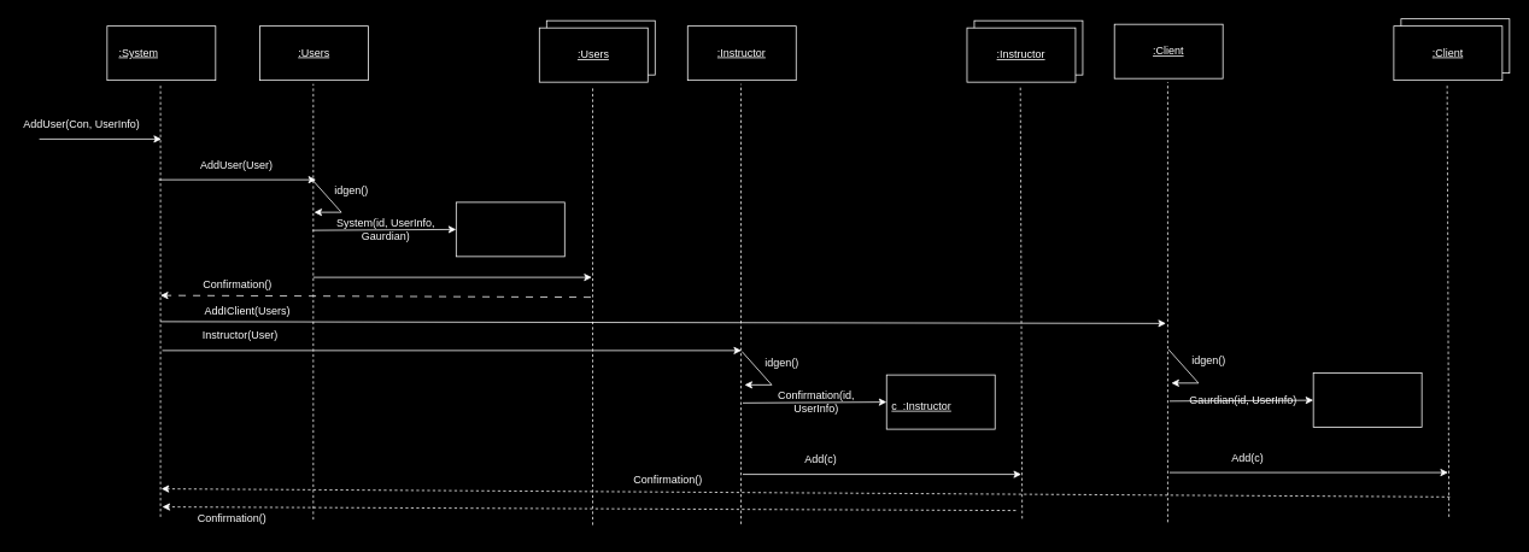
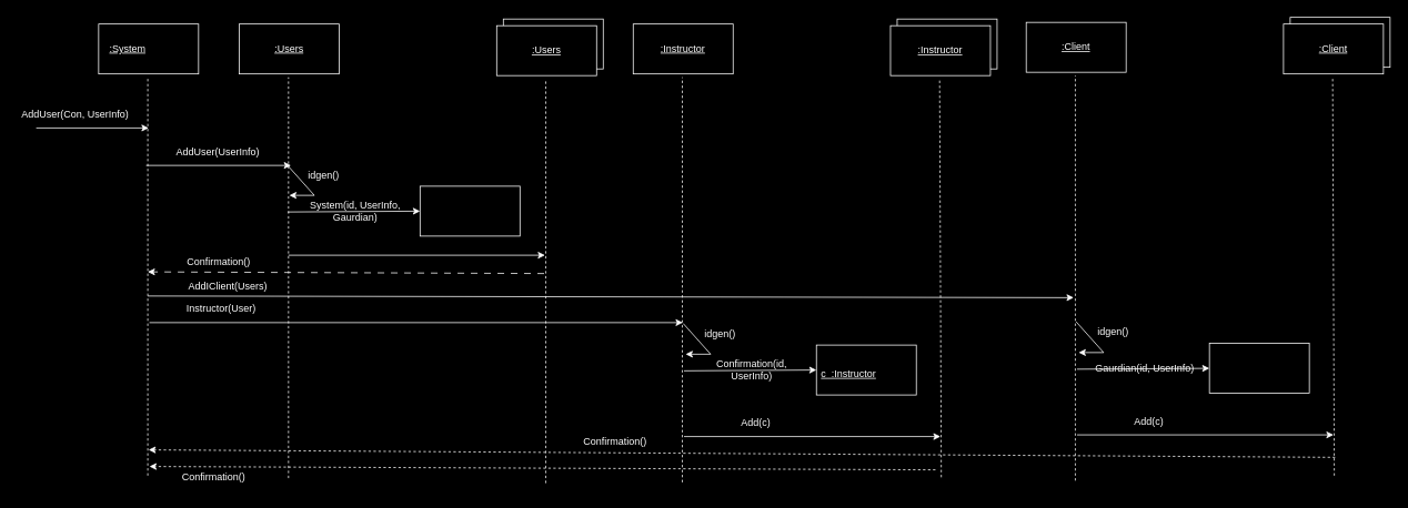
  <mxCell id="0" />
  <mxCell id="1" parent="0" />
  <mxCell id="2" value="" style="rounded=0;whiteSpace=wrap;html=1;fillColor=#000000;strokeColor=#FFFFFF;" parent="1" vertex="1"><mxGeometry x="604" y="22" width="120" height="60" as="geometry" /></mxCell>
  <mxCell id="3" value="" style="endArrow=classic;html=1;rounded=0;strokeColor=#FFFFFF;" parent="1" edge="1"><mxGeometry width="50" height="50" relative="1" as="geometry"><mxPoint x="43" y="153" as="sourcePoint" /><mxPoint x="178" y="153" as="targetPoint" /></mxGeometry></mxCell>
  <mxCell id="4" value="" style="endArrow=none;dashed=1;html=1;rounded=0;strokeColor=#FFFFFF;" parent="1" edge="1"><mxGeometry width="50" height="50" relative="1" as="geometry"><mxPoint x="177" y="571" as="sourcePoint" /><mxPoint x="177" y="92" as="targetPoint" /></mxGeometry></mxCell>
  <mxCell id="5" value="" style="rounded=0;whiteSpace=wrap;html=1;fillColor=#000000;strokeColor=#FFFFFF;" parent="1" vertex="1"><mxGeometry x="118" y="28" width="120" height="60" as="geometry" /></mxCell>
  <mxCell id="6" value="&lt;font color=&quot;#ffffff&quot;&gt;&lt;u&gt;:System&lt;/u&gt;&lt;/font&gt;" style="text;html=1;align=center;verticalAlign=middle;whiteSpace=wrap;rounded=0;" parent="1" vertex="1"><mxGeometry x="123" y="43" width="60" height="30" as="geometry" /></mxCell>
  <mxCell id="7" value="&lt;font color=&quot;#ffffff&quot;&gt;AddUser(Con, UserInfo)&lt;/font&gt;" style="text;html=1;align=center;verticalAlign=middle;whiteSpace=wrap;rounded=0;" parent="1" vertex="1"><mxGeometry x="20" y="122" width="140" height="30" as="geometry" /></mxCell>
  <mxCell id="8" value="" style="endArrow=classic;html=1;rounded=0;strokeColor=#FFFFFF;" parent="1" edge="1"><mxGeometry width="50" height="50" relative="1" as="geometry"><mxPoint x="175" y="198" as="sourcePoint" /><mxPoint x="349" y="198" as="targetPoint" /></mxGeometry></mxCell>
  <mxCell id="9" value="" style="endArrow=none;dashed=1;html=1;rounded=0;strokeColor=#FFFFFF;" parent="1" edge="1"><mxGeometry width="50" height="50" relative="1" as="geometry"><mxPoint x="346" y="574" as="sourcePoint" /><mxPoint x="346" y="92" as="targetPoint" /></mxGeometry></mxCell>
  <mxCell id="10" value="" style="rounded=0;whiteSpace=wrap;html=1;fillColor=#000000;strokeColor=#FFFFFF;" parent="1" vertex="1"><mxGeometry x="287" y="28" width="120" height="60" as="geometry" /></mxCell>
  <mxCell id="11" value="&lt;font color=&quot;#ffffff&quot;&gt;&lt;u&gt;:Users&lt;/u&gt;&lt;/font&gt;" style="text;html=1;align=center;verticalAlign=middle;whiteSpace=wrap;rounded=0;" parent="1" vertex="1"><mxGeometry x="317" y="43" width="60" height="30" as="geometry" /></mxCell>
- <mxCell id="12" value="&lt;font color=&quot;#ffffff&quot;&gt;AddUser(User)&lt;/font&gt;" style="text;html=1;align=center;verticalAlign=middle;whiteSpace=wrap;rounded=0;" parent="1" vertex="1"><mxGeometry x="194" y="167" width="135" height="30" as="geometry" /></mxCell>
+ <mxCell id="12" value="&lt;font color=&quot;#ffffff&quot;&gt;AddUser(UserInfo)&lt;/font&gt;" style="text;html=1;align=center;verticalAlign=middle;whiteSpace=wrap;rounded=0;" parent="1" vertex="1"><mxGeometry x="194" y="167" width="135" height="30" as="geometry" /></mxCell>
  <mxCell id="13" value="" style="endArrow=classic;html=1;rounded=0;strokeColor=#FFFFFF;" parent="1" edge="1"><mxGeometry width="50" height="50" relative="1" as="geometry"><mxPoint x="344" y="197" as="sourcePoint" /><mxPoint x="347" y="234" as="targetPoint" /><Array as="points"><mxPoint x="377" y="234" /></Array></mxGeometry></mxCell>
  <mxCell id="14" value="&lt;font color=&quot;#ffffff&quot;&gt;idgen()&lt;/font&gt;" style="text;html=1;align=center;verticalAlign=middle;whiteSpace=wrap;rounded=0;" parent="1" vertex="1"><mxGeometry x="321" y="195" width="135" height="30" as="geometry" /></mxCell>
  <mxCell id="15" value="" style="endArrow=classic;html=1;rounded=0;strokeColor=#FFFFFF;entryX=0;entryY=0.5;entryDx=0;entryDy=0;" parent="1" target="16" edge="1"><mxGeometry width="50" height="50" relative="1" as="geometry"><mxPoint x="345" y="254" as="sourcePoint" /><mxPoint x="479" y="254" as="targetPoint" /></mxGeometry></mxCell>
  <mxCell id="16" value="" style="rounded=0;whiteSpace=wrap;html=1;fillColor=#000000;strokeColor=#FFFFFF;" parent="1" vertex="1"><mxGeometry x="504" y="223" width="120" height="60" as="geometry" /></mxCell>
  <mxCell id="17" value="&lt;font color=&quot;#ffffff&quot;&gt;System(id, UserInfo, Gaurdian)&lt;/font&gt;" style="text;html=1;align=center;verticalAlign=middle;whiteSpace=wrap;rounded=0;" parent="1" vertex="1"><mxGeometry x="359" y="238" width="135" height="30" as="geometry" /></mxCell>
  <mxCell id="18" value="" style="endArrow=classic;html=1;rounded=0;strokeColor=#FFFFFF;" parent="1" edge="1"><mxGeometry width="50" height="50" relative="1" as="geometry"><mxPoint x="346" y="306" as="sourcePoint" /><mxPoint x="654" y="306" as="targetPoint" /></mxGeometry></mxCell>
  <mxCell id="19" value="" style="endArrow=none;dashed=1;html=1;rounded=0;strokeColor=#FFFFFF;" parent="1" edge="1"><mxGeometry width="50" height="50" relative="1" as="geometry"><mxPoint x="655" y="580" as="sourcePoint" /><mxPoint x="655" y="94" as="targetPoint" /></mxGeometry></mxCell>
  <mxCell id="20" value="" style="rounded=0;whiteSpace=wrap;html=1;fillColor=#000000;strokeColor=#FFFFFF;" parent="1" vertex="1"><mxGeometry x="596" y="30" width="120" height="60" as="geometry" /></mxCell>
  <mxCell id="21" value="&lt;font color=&quot;#ffffff&quot;&gt;&lt;u&gt;:Users&lt;/u&gt;&lt;/font&gt;" style="text;html=1;align=center;verticalAlign=middle;whiteSpace=wrap;rounded=0;" parent="1" vertex="1"><mxGeometry x="626" y="45" width="60" height="30" as="geometry" /></mxCell>
  <mxCell id="22" value="" style="endArrow=classic;html=1;rounded=0;strokeColor=#FFFFFF;" parent="1" edge="1"><mxGeometry width="50" height="50" relative="1" as="geometry"><mxPoint x="179" y="387" as="sourcePoint" /><mxPoint x="819.5" y="387" as="targetPoint" /></mxGeometry></mxCell>
  <mxCell id="23" value="&lt;font color=&quot;#ffffff&quot;&gt;Instructor(User)&lt;/font&gt;" style="text;html=1;align=center;verticalAlign=middle;whiteSpace=wrap;rounded=0;" parent="1" vertex="1"><mxGeometry x="198" y="356" width="135" height="30" as="geometry" /></mxCell>
  <mxCell id="24" value="" style="rounded=0;whiteSpace=wrap;html=1;fillColor=#000000;strokeColor=#FFFFFF;" parent="1" vertex="1"><mxGeometry x="1077" y="22" width="120" height="60" as="geometry" /></mxCell>
  <mxCell id="25" value="" style="endArrow=none;dashed=1;html=1;rounded=0;strokeColor=#FFFFFF;" parent="1" edge="1"><mxGeometry width="50" height="50" relative="1" as="geometry"><mxPoint x="819" y="579" as="sourcePoint" /><mxPoint x="819" y="92" as="targetPoint" /></mxGeometry></mxCell>
  <mxCell id="26" value="" style="rounded=0;whiteSpace=wrap;html=1;fillColor=#000000;strokeColor=#FFFFFF;" parent="1" vertex="1"><mxGeometry x="760" y="28" width="120" height="60" as="geometry" /></mxCell>
  <mxCell id="27" value="&lt;font color=&quot;#ffffff&quot;&gt;&lt;u&gt;:Instructor&lt;/u&gt;&lt;/font&gt;" style="text;html=1;align=center;verticalAlign=middle;whiteSpace=wrap;rounded=0;" parent="1" vertex="1"><mxGeometry x="790" y="43" width="60" height="30" as="geometry" /></mxCell>
  <mxCell id="28" value="" style="endArrow=classic;html=1;rounded=0;strokeColor=#FFFFFF;" parent="1" edge="1"><mxGeometry width="50" height="50" relative="1" as="geometry"><mxPoint x="820" y="388" as="sourcePoint" /><mxPoint x="823" y="425" as="targetPoint" /><Array as="points"><mxPoint x="853" y="425" /></Array></mxGeometry></mxCell>
  <mxCell id="29" value="&lt;font color=&quot;#ffffff&quot;&gt;idgen()&lt;/font&gt;" style="text;html=1;align=center;verticalAlign=middle;whiteSpace=wrap;rounded=0;" parent="1" vertex="1"><mxGeometry x="797" y="386" width="135" height="30" as="geometry" /></mxCell>
  <mxCell id="30" value="" style="endArrow=classic;html=1;rounded=0;strokeColor=#FFFFFF;entryX=0;entryY=0.5;entryDx=0;entryDy=0;" parent="1" target="31" edge="1"><mxGeometry width="50" height="50" relative="1" as="geometry"><mxPoint x="821" y="445" as="sourcePoint" /><mxPoint x="955" y="445" as="targetPoint" /></mxGeometry></mxCell>
  <mxCell id="31" value="" style="rounded=0;whiteSpace=wrap;html=1;fillColor=#000000;strokeColor=#FFFFFF;" parent="1" vertex="1"><mxGeometry x="980" y="414" width="120" height="60" as="geometry" /></mxCell>
  <mxCell id="32" value="&lt;font color=&quot;#ffffff&quot;&gt;&lt;u&gt;c&amp;nbsp; :Instructor&lt;/u&gt;&lt;/font&gt;" style="text;html=1;align=center;verticalAlign=middle;whiteSpace=wrap;rounded=0;" parent="1" vertex="1"><mxGeometry x="984" y="434" width="70" height="30" as="geometry" /></mxCell>
  <mxCell id="33" value="&lt;font color=&quot;#ffffff&quot;&gt;Confirmation(id, UserInfo)&lt;/font&gt;" style="text;html=1;align=center;verticalAlign=middle;whiteSpace=wrap;rounded=0;" parent="1" vertex="1"><mxGeometry x="835" y="429" width="135" height="30" as="geometry" /></mxCell>
  <mxCell id="34" value="" style="endArrow=classic;html=1;rounded=0;strokeColor=#FFFFFF;" parent="1" edge="1"><mxGeometry width="50" height="50" relative="1" as="geometry"><mxPoint x="821" y="524" as="sourcePoint" /><mxPoint x="1129" y="524" as="targetPoint" /></mxGeometry></mxCell>
  <mxCell id="35" value="&lt;font color=&quot;#ffffff&quot;&gt;Add(c)&lt;/font&gt;" style="text;html=1;align=center;verticalAlign=middle;whiteSpace=wrap;rounded=0;" parent="1" vertex="1"><mxGeometry x="840" y="493" width="135" height="30" as="geometry" /></mxCell>
  <mxCell id="36" value="" style="endArrow=none;dashed=1;html=1;rounded=0;strokeColor=#FFFFFF;" parent="1" edge="1"><mxGeometry width="50" height="50" relative="1" as="geometry"><mxPoint x="1130" y="573" as="sourcePoint" /><mxPoint x="1128" y="94" as="targetPoint" /></mxGeometry></mxCell>
  <mxCell id="37" value="" style="rounded=0;whiteSpace=wrap;html=1;fillColor=#000000;strokeColor=#FFFFFF;" parent="1" vertex="1"><mxGeometry x="1069" y="30" width="120" height="60" as="geometry" /></mxCell>
  <mxCell id="38" value="&lt;font color=&quot;#ffffff&quot;&gt;&lt;u&gt;:Instructor&lt;/u&gt;&lt;/font&gt;" style="text;html=1;align=center;verticalAlign=middle;whiteSpace=wrap;rounded=0;" parent="1" vertex="1"><mxGeometry x="1099" y="45" width="60" height="30" as="geometry" /></mxCell>
  <mxCell id="39" value="" style="endArrow=classic;html=1;rounded=0;strokeColor=#FFFFFF;dashed=1;dashPattern=8 8;" parent="1" edge="1"><mxGeometry width="50" height="50" relative="1" as="geometry"><mxPoint x="653" y="328" as="sourcePoint" /><mxPoint x="177" y="326" as="targetPoint" /></mxGeometry></mxCell>
  <mxCell id="40" value="&lt;font color=&quot;#ffffff&quot;&gt;Confirmation()&lt;/font&gt;" style="text;html=1;align=center;verticalAlign=middle;whiteSpace=wrap;rounded=0;" parent="1" vertex="1"><mxGeometry x="195" y="299" width="135" height="30" as="geometry" /></mxCell>
  <mxCell id="41" value="" style="endArrow=classic;html=1;rounded=0;strokeColor=#FFFFFF;dashed=1;" parent="1" edge="1"><mxGeometry width="50" height="50" relative="1" as="geometry"><mxPoint x="1123" y="564" as="sourcePoint" /><mxPoint x="179" y="560" as="targetPoint" /></mxGeometry></mxCell>
  <mxCell id="42" value="&lt;font color=&quot;#ffffff&quot;&gt;Confirmation()&lt;/font&gt;" style="text;html=1;align=center;verticalAlign=middle;whiteSpace=wrap;rounded=0;" parent="1" vertex="1"><mxGeometry x="189" y="558" width="135" height="30" as="geometry" /></mxCell>
  <mxCell id="43" value="" style="rounded=0;whiteSpace=wrap;html=1;fillColor=#000000;strokeColor=#FFFFFF;" vertex="1" parent="1"><mxGeometry x="1549" y="20" width="120" height="60" as="geometry" /></mxCell>
  <mxCell id="44" value="" style="endArrow=none;dashed=1;html=1;rounded=0;strokeColor=#FFFFFF;" edge="1" parent="1"><mxGeometry width="50" height="50" relative="1" as="geometry"><mxPoint x="1291" y="577" as="sourcePoint" /><mxPoint x="1291" y="90" as="targetPoint" /></mxGeometry></mxCell>
  <mxCell id="45" value="" style="rounded=0;whiteSpace=wrap;html=1;fillColor=#000000;strokeColor=#FFFFFF;" vertex="1" parent="1"><mxGeometry x="1232" y="26" width="120" height="60" as="geometry" /></mxCell>
  <mxCell id="46" value="&lt;font color=&quot;#ffffff&quot;&gt;&lt;u&gt;:Client&lt;/u&gt;&lt;/font&gt;" style="text;html=1;align=center;verticalAlign=middle;whiteSpace=wrap;rounded=0;" vertex="1" parent="1"><mxGeometry x="1262" y="41" width="60" height="30" as="geometry" /></mxCell>
  <mxCell id="47" value="" style="endArrow=classic;html=1;rounded=0;strokeColor=#FFFFFF;" edge="1" parent="1"><mxGeometry width="50" height="50" relative="1" as="geometry"><mxPoint x="1292" y="386" as="sourcePoint" /><mxPoint x="1295" y="423" as="targetPoint" /><Array as="points"><mxPoint x="1325" y="423" /></Array></mxGeometry></mxCell>
  <mxCell id="48" value="&lt;font color=&quot;#ffffff&quot;&gt;idgen()&lt;/font&gt;" style="text;html=1;align=center;verticalAlign=middle;whiteSpace=wrap;rounded=0;" vertex="1" parent="1"><mxGeometry x="1269" y="384" width="135" height="30" as="geometry" /></mxCell>
  <mxCell id="49" value="" style="endArrow=classic;html=1;rounded=0;strokeColor=#FFFFFF;entryX=0;entryY=0.5;entryDx=0;entryDy=0;" edge="1" parent="1" target="50"><mxGeometry width="50" height="50" relative="1" as="geometry"><mxPoint x="1293" y="443" as="sourcePoint" /><mxPoint x="1427" y="443" as="targetPoint" /></mxGeometry></mxCell>
  <mxCell id="50" value="" style="rounded=0;whiteSpace=wrap;html=1;fillColor=#000000;strokeColor=#FFFFFF;" vertex="1" parent="1"><mxGeometry x="1452" y="412" width="120" height="60" as="geometry" /></mxCell>
  <mxCell id="51" value="&lt;font color=&quot;#ffffff&quot;&gt;Gaurdian(id, UserInfo)&lt;/font&gt;" style="text;html=1;align=center;verticalAlign=middle;whiteSpace=wrap;rounded=0;" vertex="1" parent="1"><mxGeometry x="1307" y="427" width="135" height="30" as="geometry" /></mxCell>
  <mxCell id="52" value="" style="endArrow=classic;html=1;rounded=0;strokeColor=#FFFFFF;" edge="1" parent="1"><mxGeometry width="50" height="50" relative="1" as="geometry"><mxPoint x="1293" y="522" as="sourcePoint" /><mxPoint x="1601" y="522" as="targetPoint" /></mxGeometry></mxCell>
  <mxCell id="53" value="&lt;font color=&quot;#ffffff&quot;&gt;Add(c)&lt;/font&gt;" style="text;html=1;align=center;verticalAlign=middle;whiteSpace=wrap;rounded=0;" vertex="1" parent="1"><mxGeometry x="1312" y="491" width="135" height="30" as="geometry" /></mxCell>
  <mxCell id="54" value="" style="endArrow=none;dashed=1;html=1;rounded=0;strokeColor=#FFFFFF;" edge="1" parent="1"><mxGeometry width="50" height="50" relative="1" as="geometry"><mxPoint x="1602" y="571" as="sourcePoint" /><mxPoint x="1600" y="92" as="targetPoint" /></mxGeometry></mxCell>
  <mxCell id="55" value="" style="rounded=0;whiteSpace=wrap;html=1;fillColor=#000000;strokeColor=#FFFFFF;" vertex="1" parent="1"><mxGeometry x="1541" y="28" width="120" height="60" as="geometry" /></mxCell>
  <mxCell id="56" value="&lt;font color=&quot;#ffffff&quot;&gt;&lt;u&gt;:Client&lt;/u&gt;&lt;/font&gt;" style="text;html=1;align=center;verticalAlign=middle;whiteSpace=wrap;rounded=0;" vertex="1" parent="1"><mxGeometry x="1571" y="43" width="60" height="30" as="geometry" /></mxCell>
  <mxCell id="57" value="" style="endArrow=classic;html=1;rounded=0;strokeColor=#FFFFFF;" edge="1" parent="1"><mxGeometry width="50" height="50" relative="1" as="geometry"><mxPoint x="177" y="355" as="sourcePoint" /><mxPoint x="1289" y="357" as="targetPoint" /></mxGeometry></mxCell>
  <mxCell id="58" value="&lt;font color=&quot;#ffffff&quot;&gt;AddIClient(Users)&lt;/font&gt;" style="text;html=1;align=center;verticalAlign=middle;whiteSpace=wrap;rounded=0;" vertex="1" parent="1"><mxGeometry x="206" y="329" width="135" height="30" as="geometry" /></mxCell>
  <mxCell id="59" value="" style="endArrow=classic;html=1;rounded=0;strokeColor=#FFFFFF;dashed=1;" edge="1" parent="1"><mxGeometry width="50" height="50" relative="1" as="geometry"><mxPoint x="1603" y="549" as="sourcePoint" /><mxPoint x="178" y="540" as="targetPoint" /></mxGeometry></mxCell>
  <mxCell id="60" value="&lt;font color=&quot;#ffffff&quot;&gt;Confirmation()&lt;/font&gt;" style="text;html=1;align=center;verticalAlign=middle;whiteSpace=wrap;rounded=0;" vertex="1" parent="1"><mxGeometry x="671" y="516" width="135" height="30" as="geometry" /></mxCell>
